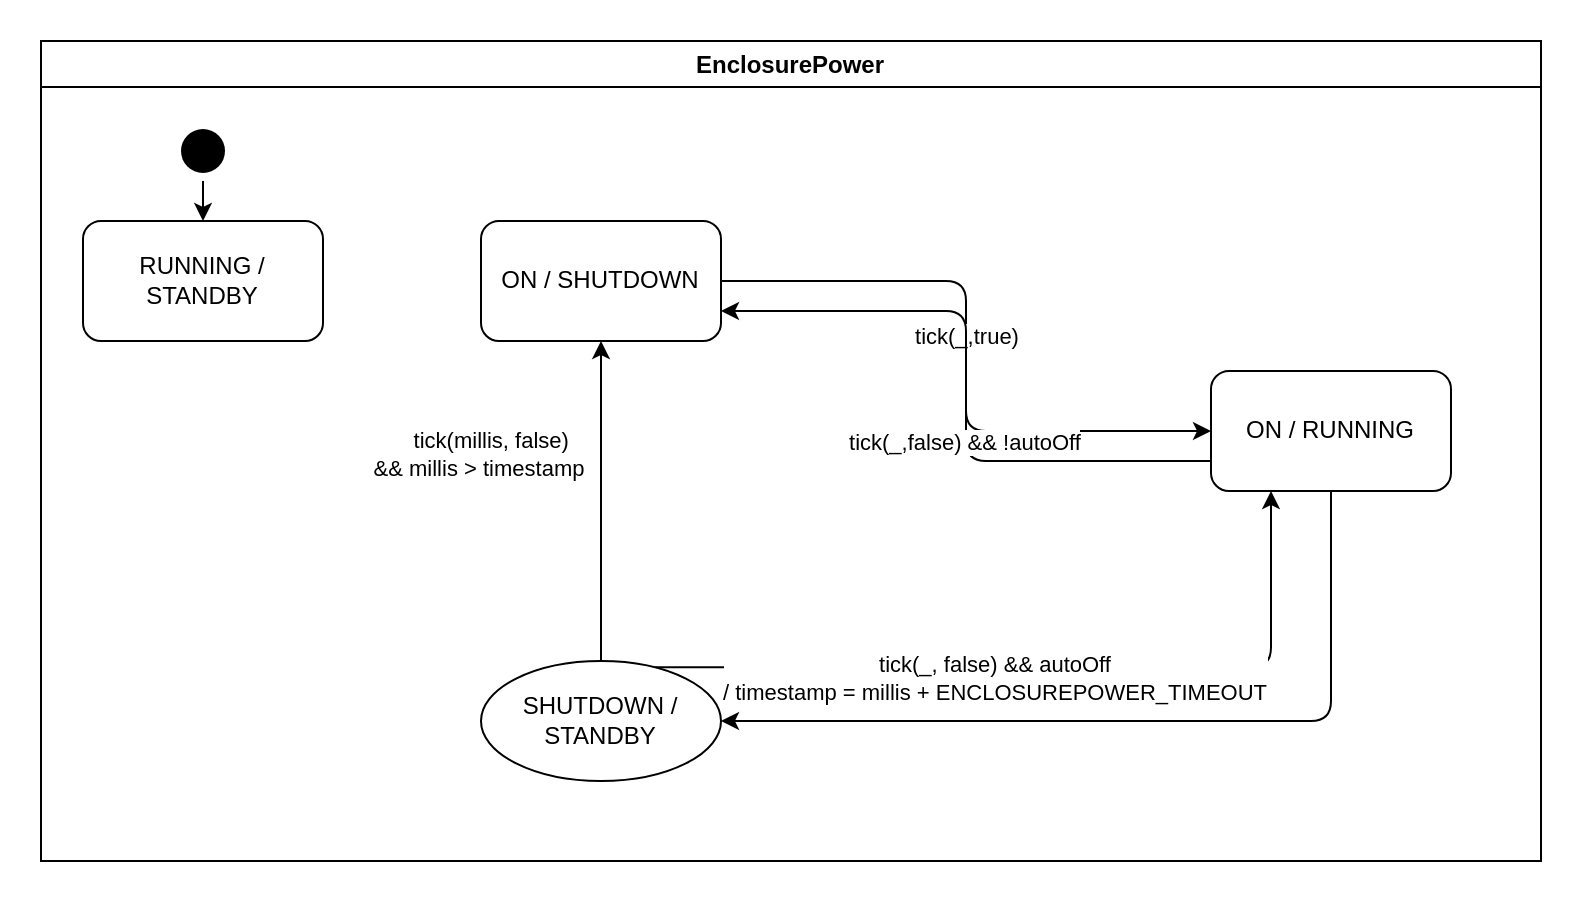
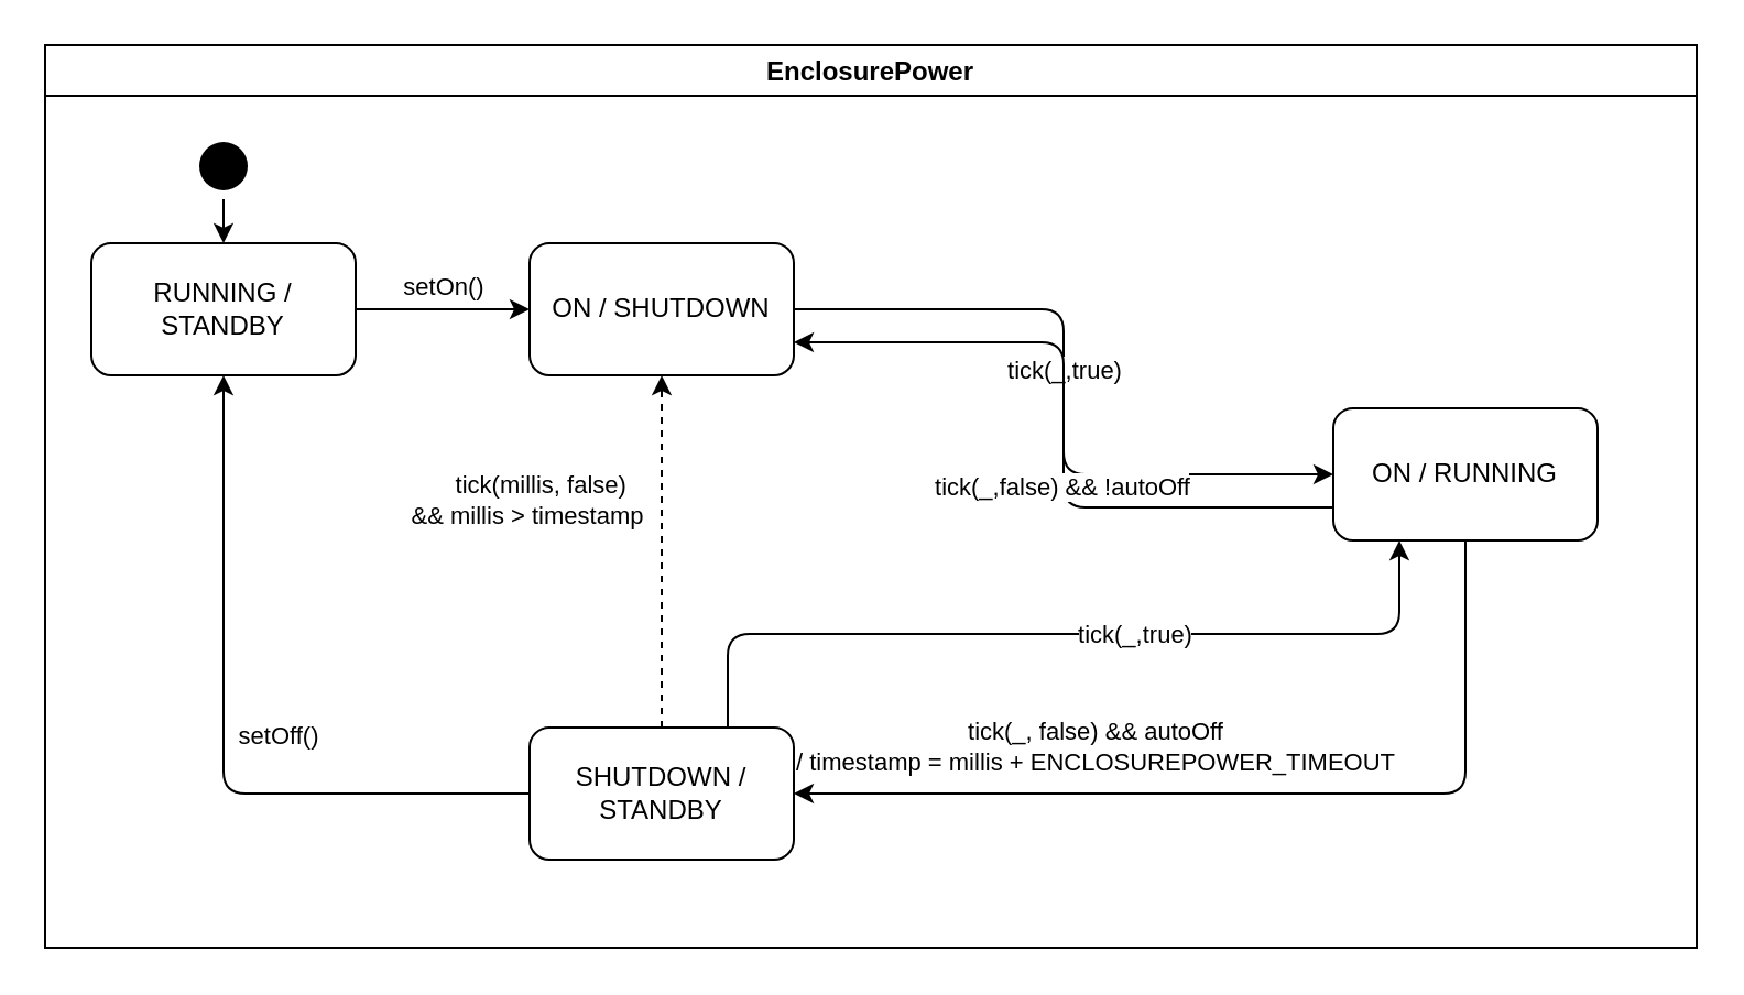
  <mxCell id="0" />
  <mxCell id="1" parent="0" />
  <mxCell id="2" value="EnclosurePower" style="swimlane;" vertex="1" parent="1"><mxGeometry x="20" y="20" width="750" height="410" as="geometry" /></mxCell>
+ <mxCell id="3" value="setOn()" style="edgeStyle=orthogonalEdgeStyle;rounded=1;orthogonalLoop=1;jettySize=auto;html=1;exitX=1;exitY=0.5;exitDx=0;exitDy=0;entryX=0;entryY=0.5;entryDx=0;entryDy=0;spacingTop=0;spacingBottom=20;" edge="1" parent="2" source="4" target="6"><mxGeometry relative="1" as="geometry"><Array as="points"><mxPoint x="161" y="120" /><mxPoint x="161" y="120" /></Array></mxGeometry></mxCell>
  <mxCell id="4" value="RUNNING / STANDBY" style="rounded=1;whiteSpace=wrap;html=1;" vertex="1" parent="2"><mxGeometry x="21" y="90" width="120" height="60" as="geometry" /></mxCell>
  <mxCell id="5" value="tick(_,true)" style="edgeStyle=orthogonalEdgeStyle;rounded=1;orthogonalLoop=1;jettySize=auto;html=1;exitX=1;exitY=0.5;exitDx=0;exitDy=0;entryX=0;entryY=0.5;entryDx=0;entryDy=0;spacingBottom=20;" edge="1" parent="2" source="6" target="17"><mxGeometry relative="1" as="geometry" /></mxCell>
  <mxCell id="6" value="ON / SHUTDOWN" style="rounded=1;whiteSpace=wrap;html=1;" vertex="1" parent="2"><mxGeometry x="220" y="90" width="120" height="60" as="geometry" /></mxCell>
- <mxCell id="7" style="edgeStyle=orthogonalEdgeStyle;rounded=1;orthogonalLoop=1;jettySize=auto;html=1;exitX=0.5;exitY=0;exitDx=0;exitDy=0;entryX=0.5;entryY=1;entryDx=0;entryDy=0;" edge="1" parent="2" source="12" target="6"><mxGeometry relative="1" as="geometry" /></mxCell>
+ <mxCell id="7" style="edgeStyle=orthogonalEdgeStyle;rounded=1;orthogonalLoop=1;jettySize=auto;html=1;exitX=0.5;exitY=0;exitDx=0;exitDy=0;entryX=0.5;entryY=1;entryDx=0;entryDy=0;dashed=1;" edge="1" parent="2" source="12" target="6"><mxGeometry relative="1" as="geometry" /></mxCell>
  <mxCell id="8" value="&lt;div&gt;&amp;nbsp;&amp;nbsp;&amp;nbsp; tick(millis, false) &lt;br&gt;&lt;/div&gt;&lt;div&gt;&amp;amp;&amp;amp; millis &amp;gt; timestamp&lt;/div&gt;" style="edgeLabel;html=1;align=center;verticalAlign=middle;resizable=0;points=[];spacingLeft=-130;" vertex="1" connectable="0" parent="7"><mxGeometry x="0.3" y="-2" relative="1" as="geometry"><mxPoint x="1" as="offset" /></mxGeometry></mxCell>
+ <mxCell id="9" value="setOff()" style="edgeStyle=orthogonalEdgeStyle;rounded=1;orthogonalLoop=1;jettySize=auto;html=1;exitX=0;exitY=0.5;exitDx=0;exitDy=0;spacingLeft=50;spacingRight=0;" edge="1" parent="2" source="12" target="4"><mxGeometry relative="1" as="geometry" /></mxCell>
  <mxCell id="10" style="edgeStyle=orthogonalEdgeStyle;orthogonalLoop=1;jettySize=auto;html=1;exitX=0.75;exitY=0;exitDx=0;exitDy=0;entryX=0.25;entryY=1;entryDx=0;entryDy=0;rounded=1;" edge="1" parent="2" source="12" target="17"><mxGeometry relative="1" as="geometry" /></mxCell>
  <mxCell id="11" value="tick(_,true)" style="edgeLabel;html=1;align=center;verticalAlign=middle;resizable=0;points=[];" vertex="1" connectable="0" parent="10"><mxGeometry x="0.164" relative="1" as="geometry"><mxPoint as="offset" /></mxGeometry></mxCell>
- <mxCell id="12" value="SHUTDOWN / STANDBY" style="ellipse;whiteSpace=wrap;html=1;" vertex="1" parent="2"><mxGeometry x="220" y="310" width="120" height="60" as="geometry" /></mxCell>
+ <mxCell id="12" value="SHUTDOWN / STANDBY" style="rounded=1;whiteSpace=wrap;html=1;" vertex="1" parent="2"><mxGeometry x="220" y="310" width="120" height="60" as="geometry" /></mxCell>
  <mxCell id="13" style="edgeStyle=orthogonalEdgeStyle;rounded=1;orthogonalLoop=1;jettySize=auto;html=1;exitX=0.5;exitY=1;exitDx=0;exitDy=0;entryX=1;entryY=0.5;entryDx=0;entryDy=0;" edge="1" parent="2" source="17" target="12"><mxGeometry relative="1" as="geometry" /></mxCell>
  <mxCell id="14" value="&lt;div&gt;&lt;span class=&quot;pl-smi&quot;&gt;tick(_, false) &amp;amp;&amp;amp; autoOff &lt;br&gt;&lt;/span&gt;&lt;/div&gt;&lt;div&gt;&lt;span class=&quot;pl-smi&quot;&gt;/ timestamp&lt;/span&gt; = millis + ENCLOSUREPOWER_TIMEOUT&lt;/div&gt;" style="edgeLabel;html=1;align=center;verticalAlign=middle;resizable=0;points=[];" vertex="1" connectable="0" parent="13"><mxGeometry x="-0.249" relative="1" as="geometry"><mxPoint x="-126" y="-22" as="offset" /></mxGeometry></mxCell>
  <mxCell id="15" style="edgeStyle=orthogonalEdgeStyle;rounded=1;orthogonalLoop=1;jettySize=auto;html=1;exitX=0;exitY=0.75;exitDx=0;exitDy=0;entryX=1;entryY=0.75;entryDx=0;entryDy=0;" edge="1" parent="2" source="17" target="6"><mxGeometry relative="1" as="geometry" /></mxCell>
  <mxCell id="16" value="tick(_,false) &amp;amp;&amp;amp; !autoOff" style="edgeLabel;html=1;align=center;verticalAlign=middle;resizable=0;points=[];" vertex="1" connectable="0" parent="15"><mxGeometry x="-0.131" y="1" relative="1" as="geometry"><mxPoint y="7" as="offset" /></mxGeometry></mxCell>
  <mxCell id="17" value="ON / RUNNING" style="rounded=1;whiteSpace=wrap;html=1;" vertex="1" parent="2"><mxGeometry x="585" y="165" width="120" height="60" as="geometry" /></mxCell>
  <mxCell id="18" style="edgeStyle=orthogonalEdgeStyle;rounded=0;orthogonalLoop=1;jettySize=auto;html=1;exitX=0.5;exitY=1;exitDx=0;exitDy=0;entryX=0.5;entryY=0;entryDx=0;entryDy=0;" edge="1" parent="2" source="19" target="4"><mxGeometry relative="1" as="geometry" /></mxCell>
  <mxCell id="19" value="" style="ellipse;html=1;shape=startState;fillColor=#000000;strokeColor=none;" vertex="1" parent="2"><mxGeometry x="66" y="40" width="30" height="30" as="geometry" /></mxCell>
